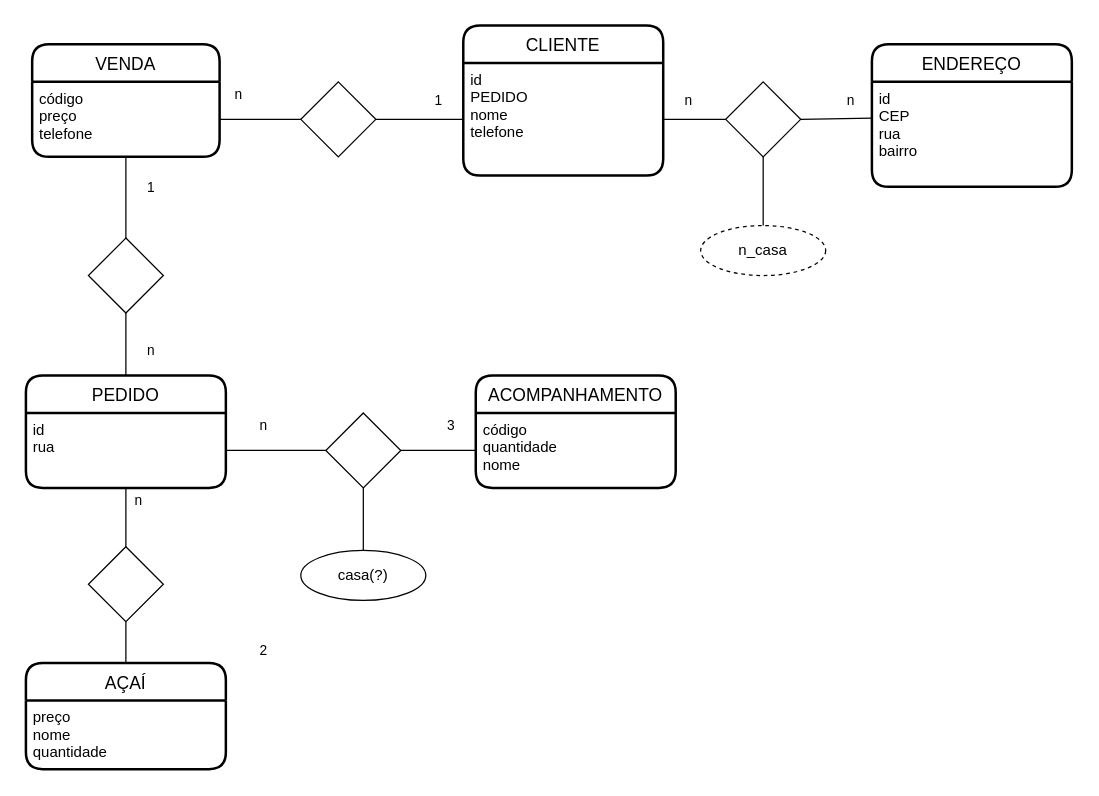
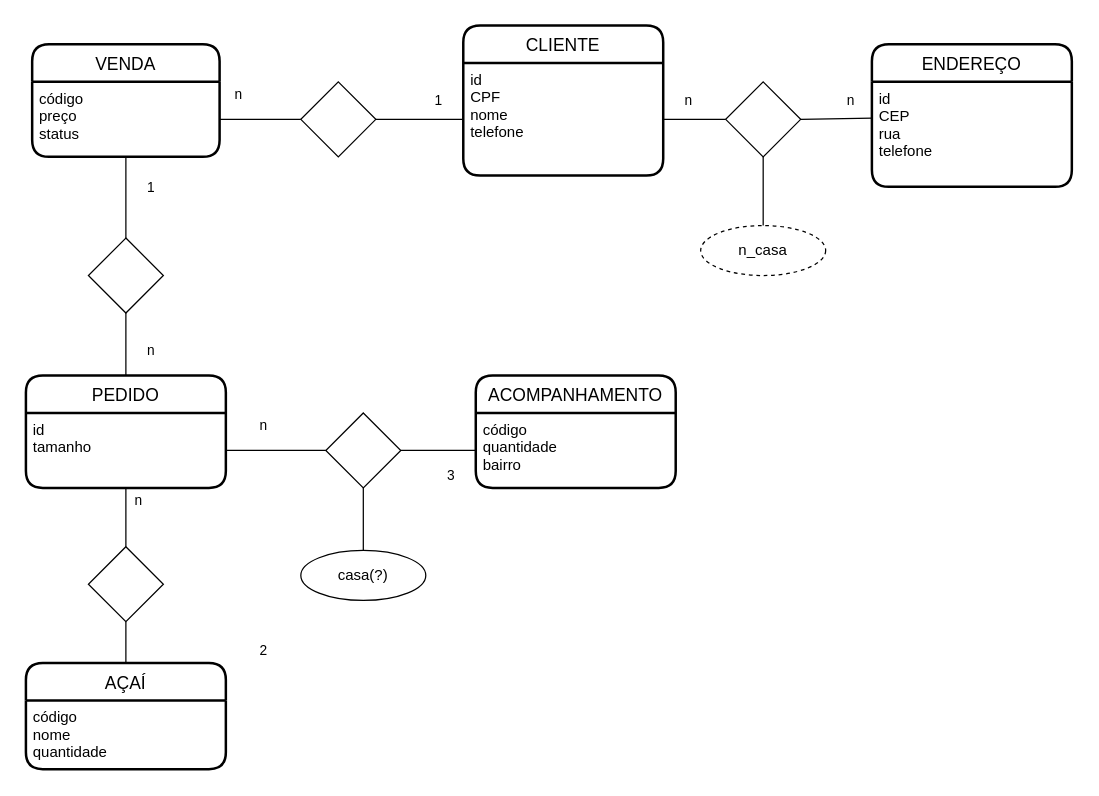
  <mxCell id="0" />
  <mxCell id="1" parent="0" />
  <mxCell id="2" value="VENDA" style="swimlane;childLayout=stackLayout;horizontal=1;startSize=30;horizontalStack=0;rounded=1;fontSize=14;fontStyle=0;strokeWidth=2;resizeParent=0;resizeLast=1;shadow=0;dashed=0;align=center;" vertex="1" parent="1"><mxGeometry x="25" y="35" width="150" height="90" as="geometry" /></mxCell>
- <mxCell id="3" value="código&#10;preço&#10;telefone" style="align=left;strokeColor=none;fillColor=none;spacingLeft=4;fontSize=12;verticalAlign=top;resizable=0;rotatable=0;part=1;" vertex="1" parent="2"><mxGeometry y="30" width="150" height="60" as="geometry" /></mxCell>
+ <mxCell id="3" value="código&#10;preço&#10;status" style="align=left;strokeColor=none;fillColor=none;spacingLeft=4;fontSize=12;verticalAlign=top;resizable=0;rotatable=0;part=1;" vertex="1" parent="2"><mxGeometry y="30" width="150" height="60" as="geometry" /></mxCell>
  <mxCell id="4" value="PEDIDO" style="swimlane;childLayout=stackLayout;horizontal=1;startSize=30;horizontalStack=0;rounded=1;fontSize=14;fontStyle=0;strokeWidth=2;resizeParent=0;resizeLast=1;shadow=0;dashed=0;align=center;" vertex="1" parent="1"><mxGeometry x="20" y="300" width="160" height="90" as="geometry" /></mxCell>
- <mxCell id="5" value="id&#10;rua" style="align=left;strokeColor=none;fillColor=none;spacingLeft=4;fontSize=12;verticalAlign=top;resizable=0;rotatable=0;part=1;" vertex="1" parent="4"><mxGeometry y="30" width="160" height="60" as="geometry" /></mxCell>
+ <mxCell id="5" value="id&#10;tamanho" style="align=left;strokeColor=none;fillColor=none;spacingLeft=4;fontSize=12;verticalAlign=top;resizable=0;rotatable=0;part=1;" vertex="1" parent="4"><mxGeometry y="30" width="160" height="60" as="geometry" /></mxCell>
  <mxCell id="6" value="ACOMPANHAMENTO" style="swimlane;childLayout=stackLayout;horizontal=1;startSize=30;horizontalStack=0;rounded=1;fontSize=14;fontStyle=0;strokeWidth=2;resizeParent=0;resizeLast=1;shadow=0;dashed=0;align=center;" vertex="1" parent="1"><mxGeometry x="380" y="300" width="160" height="90" as="geometry" /></mxCell>
- <mxCell id="7" value="código&#10;quantidade&#10;nome" style="align=left;strokeColor=none;fillColor=none;spacingLeft=4;fontSize=12;verticalAlign=top;resizable=0;rotatable=0;part=1;" vertex="1" parent="6"><mxGeometry y="30" width="160" height="60" as="geometry" /></mxCell>
+ <mxCell id="7" value="código&#10;quantidade&#10;bairro" style="align=left;strokeColor=none;fillColor=none;spacingLeft=4;fontSize=12;verticalAlign=top;resizable=0;rotatable=0;part=1;" vertex="1" parent="6"><mxGeometry y="30" width="160" height="60" as="geometry" /></mxCell>
  <mxCell id="8" value="CLIENTE" style="swimlane;childLayout=stackLayout;horizontal=1;startSize=30;horizontalStack=0;rounded=1;fontSize=14;fontStyle=0;strokeWidth=2;resizeParent=0;resizeLast=1;shadow=0;dashed=0;align=center;" vertex="1" parent="1"><mxGeometry x="370" y="20" width="160" height="120" as="geometry" /></mxCell>
- <mxCell id="9" value="id&#10;PEDIDO&#10;nome&#10;telefone" style="align=left;strokeColor=none;fillColor=none;spacingLeft=4;fontSize=12;verticalAlign=top;resizable=0;rotatable=0;part=1;" vertex="1" parent="8"><mxGeometry y="30" width="160" height="90" as="geometry" /></mxCell>
+ <mxCell id="9" value="id&#10;CPF&#10;nome&#10;telefone" style="align=left;strokeColor=none;fillColor=none;spacingLeft=4;fontSize=12;verticalAlign=top;resizable=0;rotatable=0;part=1;" vertex="1" parent="8"><mxGeometry y="30" width="160" height="90" as="geometry" /></mxCell>
  <mxCell id="10" value="ENDEREÇO" style="swimlane;childLayout=stackLayout;horizontal=1;startSize=30;horizontalStack=0;rounded=1;fontSize=14;fontStyle=0;strokeWidth=2;resizeParent=0;resizeLast=1;shadow=0;dashed=0;align=center;" vertex="1" parent="1"><mxGeometry x="697" y="35" width="160" height="114" as="geometry" /></mxCell>
- <mxCell id="11" value="id&#10;CEP&#10;rua&#10;bairro" style="align=left;strokeColor=none;fillColor=none;spacingLeft=4;fontSize=12;verticalAlign=top;resizable=0;rotatable=0;part=1;" vertex="1" parent="10"><mxGeometry y="30" width="160" height="84" as="geometry" /></mxCell>
+ <mxCell id="11" value="id&#10;CEP&#10;rua&#10;telefone" style="align=left;strokeColor=none;fillColor=none;spacingLeft=4;fontSize=12;verticalAlign=top;resizable=0;rotatable=0;part=1;" vertex="1" parent="10"><mxGeometry y="30" width="160" height="84" as="geometry" /></mxCell>
  <mxCell id="12" value="" style="shape=rhombus;perimeter=rhombusPerimeter;whiteSpace=wrap;html=1;align=center;" vertex="1" parent="1"><mxGeometry x="70" y="190" width="60" height="60" as="geometry" /></mxCell>
  <mxCell id="13" value="" style="shape=rhombus;perimeter=rhombusPerimeter;whiteSpace=wrap;html=1;align=center;" vertex="1" parent="1"><mxGeometry x="580" y="65" width="60" height="60" as="geometry" /></mxCell>
  <mxCell id="14" value="" style="shape=rhombus;perimeter=rhombusPerimeter;whiteSpace=wrap;html=1;align=center;" vertex="1" parent="1"><mxGeometry x="260" y="330" width="60" height="60" as="geometry" /></mxCell>
  <mxCell id="15" value="casa(?)" style="ellipse;whiteSpace=wrap;html=1;align=center;" vertex="1" parent="1"><mxGeometry x="240" y="440" width="100" height="40" as="geometry" /></mxCell>
  <mxCell id="16" value="AÇAÍ" style="swimlane;childLayout=stackLayout;horizontal=1;startSize=30;horizontalStack=0;rounded=1;fontSize=14;fontStyle=0;strokeWidth=2;resizeParent=0;resizeLast=1;shadow=0;dashed=0;align=center;fontFamily=Helvetica;fontColor=default;" vertex="1" parent="1"><mxGeometry x="20" y="530" width="160" height="85" as="geometry" /></mxCell>
- <mxCell id="17" value="preço&#10;nome&#10;quantidade" style="align=left;strokeColor=none;fillColor=none;spacingLeft=4;fontSize=12;verticalAlign=top;resizable=0;rotatable=0;part=1;fontFamily=Helvetica;fontColor=default;" vertex="1" parent="16"><mxGeometry y="30" width="160" height="55" as="geometry" /></mxCell>
+ <mxCell id="17" value="código&#10;nome&#10;quantidade" style="align=left;strokeColor=none;fillColor=none;spacingLeft=4;fontSize=12;verticalAlign=top;resizable=0;rotatable=0;part=1;fontFamily=Helvetica;fontColor=default;" vertex="1" parent="16"><mxGeometry y="30" width="160" height="55" as="geometry" /></mxCell>
  <mxCell id="18" value="" style="shape=rhombus;perimeter=rhombusPerimeter;whiteSpace=wrap;html=1;align=center;" vertex="1" parent="1"><mxGeometry x="70" y="437" width="60" height="60" as="geometry" /></mxCell>
  <mxCell id="19" value="n" style="text;html=1;align=center;verticalAlign=middle;resizable=0;points=[];autosize=1;strokeColor=none;fillColor=none;fontSize=11;fontFamily=Helvetica;fontColor=default;" vertex="1" parent="1"><mxGeometry x="100" y="390" width="20" height="20" as="geometry" /></mxCell>
  <mxCell id="20" value="2" style="text;html=1;align=center;verticalAlign=middle;resizable=0;points=[];autosize=1;strokeColor=none;fillColor=none;fontSize=11;fontFamily=Helvetica;fontColor=default;" vertex="1" parent="1"><mxGeometry x="200" y="510" width="20" height="20" as="geometry" /></mxCell>
  <mxCell id="21" style="edgeStyle=none;shape=connector;rounded=0;orthogonalLoop=1;jettySize=auto;html=1;entryX=0.5;entryY=1;entryDx=0;entryDy=0;labelBackgroundColor=default;fontFamily=Helvetica;fontSize=11;fontColor=default;endArrow=classic;strokeColor=default;" edge="1" parent="1" source="18" target="18"><mxGeometry relative="1" as="geometry" /></mxCell>
  <mxCell id="22" value="" style="endArrow=none;html=1;rounded=0;labelBackgroundColor=default;fontFamily=Helvetica;fontSize=11;fontColor=default;strokeColor=default;shape=connector;entryX=0.5;entryY=0;entryDx=0;entryDy=0;exitX=0.5;exitY=1;exitDx=0;exitDy=0;" edge="1" parent="1" source="18" target="16"><mxGeometry relative="1" as="geometry"><mxPoint x="150" y="510" as="sourcePoint" /><mxPoint x="290" y="490" as="targetPoint" /></mxGeometry></mxCell>
  <mxCell id="23" value="" style="endArrow=none;html=1;rounded=0;labelBackgroundColor=default;fontFamily=Helvetica;fontSize=11;fontColor=default;strokeColor=default;shape=connector;entryX=0.5;entryY=0;entryDx=0;entryDy=0;" edge="1" parent="1" source="5" target="18"><mxGeometry relative="1" as="geometry"><mxPoint x="130" y="450" as="sourcePoint" /><mxPoint x="130" y="500" as="targetPoint" /><Array as="points" /></mxGeometry></mxCell>
  <mxCell id="24" value="" style="endArrow=none;html=1;rounded=0;labelBackgroundColor=default;fontFamily=Helvetica;fontSize=11;fontColor=default;strokeColor=default;shape=connector;exitX=0.5;exitY=1;exitDx=0;exitDy=0;entryX=0.5;entryY=0;entryDx=0;entryDy=0;" edge="1" parent="1" source="12" target="4"><mxGeometry relative="1" as="geometry"><mxPoint x="100" y="260" as="sourcePoint" /><mxPoint x="280" y="270" as="targetPoint" /></mxGeometry></mxCell>
  <mxCell id="25" value="" style="endArrow=none;html=1;rounded=0;labelBackgroundColor=default;fontFamily=Helvetica;fontSize=11;fontColor=default;strokeColor=default;shape=connector;exitX=0.5;exitY=1;exitDx=0;exitDy=0;entryX=0.5;entryY=0;entryDx=0;entryDy=0;" edge="1" parent="1" source="3" target="12"><mxGeometry relative="1" as="geometry"><mxPoint x="150" y="180" as="sourcePoint" /><mxPoint x="310" y="180" as="targetPoint" /></mxGeometry></mxCell>
  <mxCell id="26" value="" style="endArrow=none;html=1;rounded=0;labelBackgroundColor=default;fontFamily=Helvetica;fontSize=11;fontColor=default;strokeColor=default;shape=connector;exitX=1;exitY=0.5;exitDx=0;exitDy=0;entryX=0;entryY=0.5;entryDx=0;entryDy=0;" edge="1" parent="1" source="3" target="27"><mxGeometry relative="1" as="geometry"><mxPoint x="160" y="200" as="sourcePoint" /><mxPoint x="240" y="120" as="targetPoint" /></mxGeometry></mxCell>
  <mxCell id="27" value="" style="shape=rhombus;perimeter=rhombusPerimeter;whiteSpace=wrap;html=1;align=center;" vertex="1" parent="1"><mxGeometry x="240" y="65" width="60" height="60" as="geometry" /></mxCell>
  <mxCell id="28" value="" style="endArrow=none;html=1;rounded=0;labelBackgroundColor=default;fontFamily=Helvetica;fontSize=11;fontColor=default;strokeColor=default;shape=connector;exitX=1;exitY=0.5;exitDx=0;exitDy=0;entryX=0;entryY=0.5;entryDx=0;entryDy=0;" edge="1" parent="1" source="27" target="9"><mxGeometry relative="1" as="geometry"><mxPoint x="320" y="95" as="sourcePoint" /><mxPoint x="340" y="200" as="targetPoint" /></mxGeometry></mxCell>
  <mxCell id="29" value="" style="endArrow=none;html=1;rounded=0;labelBackgroundColor=default;fontFamily=Helvetica;fontSize=11;fontColor=default;strokeColor=default;shape=connector;entryX=0;entryY=0.5;entryDx=0;entryDy=0;exitX=1;exitY=0.5;exitDx=0;exitDy=0;" edge="1" parent="1" source="9" target="13"><mxGeometry relative="1" as="geometry"><mxPoint x="520" y="140" as="sourcePoint" /><mxPoint x="720" y="140" as="targetPoint" /></mxGeometry></mxCell>
  <mxCell id="30" value="" style="endArrow=none;html=1;rounded=0;labelBackgroundColor=default;fontFamily=Helvetica;fontSize=11;fontColor=default;strokeColor=default;shape=connector;exitX=1;exitY=0.5;exitDx=0;exitDy=0;entryX=0.002;entryY=0.346;entryDx=0;entryDy=0;entryPerimeter=0;" edge="1" parent="1" source="13" target="11"><mxGeometry relative="1" as="geometry"><mxPoint x="560" y="140" as="sourcePoint" /><mxPoint x="720" y="140" as="targetPoint" /></mxGeometry></mxCell>
  <mxCell id="31" value="" style="endArrow=none;html=1;rounded=0;labelBackgroundColor=default;fontFamily=Helvetica;fontSize=11;fontColor=default;strokeColor=default;shape=connector;exitX=1;exitY=0.5;exitDx=0;exitDy=0;entryX=0;entryY=0.5;entryDx=0;entryDy=0;" edge="1" parent="1" source="5" target="14"><mxGeometry relative="1" as="geometry"><mxPoint x="650" y="320" as="sourcePoint" /><mxPoint x="220" y="410" as="targetPoint" /></mxGeometry></mxCell>
  <mxCell id="32" value="" style="endArrow=none;html=1;rounded=0;labelBackgroundColor=default;fontFamily=Helvetica;fontSize=11;fontColor=default;strokeColor=default;shape=connector;exitX=1;exitY=0.5;exitDx=0;exitDy=0;entryX=0;entryY=0.5;entryDx=0;entryDy=0;" edge="1" parent="1" source="14" target="7"><mxGeometry relative="1" as="geometry"><mxPoint x="650" y="320" as="sourcePoint" /><mxPoint x="810" y="320" as="targetPoint" /></mxGeometry></mxCell>
  <mxCell id="33" value="" style="endArrow=none;html=1;rounded=0;labelBackgroundColor=default;fontFamily=Helvetica;fontSize=11;fontColor=default;strokeColor=default;shape=connector;entryX=0.5;entryY=0;entryDx=0;entryDy=0;exitX=0.5;exitY=1;exitDx=0;exitDy=0;" edge="1" parent="1" source="14" target="15"><mxGeometry relative="1" as="geometry"><mxPoint x="650" y="320" as="sourcePoint" /><mxPoint x="810" y="320" as="targetPoint" /></mxGeometry></mxCell>
  <mxCell id="34" value="1" style="text;html=1;align=center;verticalAlign=middle;resizable=0;points=[];autosize=1;strokeColor=none;fillColor=none;fontSize=11;fontFamily=Helvetica;fontColor=default;" vertex="1" parent="1"><mxGeometry x="110" y="140" width="20" height="20" as="geometry" /></mxCell>
  <mxCell id="35" value="n" style="text;html=1;align=center;verticalAlign=middle;resizable=0;points=[];autosize=1;strokeColor=none;fillColor=none;fontSize=11;fontFamily=Helvetica;fontColor=default;" vertex="1" parent="1"><mxGeometry x="110" y="270" width="20" height="20" as="geometry" /></mxCell>
  <mxCell id="36" value="n" style="text;html=1;align=center;verticalAlign=middle;resizable=0;points=[];autosize=1;strokeColor=none;fillColor=none;fontSize=11;fontFamily=Helvetica;fontColor=default;" vertex="1" parent="1"><mxGeometry x="180" y="65" width="20" height="20" as="geometry" /></mxCell>
  <mxCell id="37" value="1" style="text;html=1;align=center;verticalAlign=middle;resizable=0;points=[];autosize=1;strokeColor=none;fillColor=none;fontSize=11;fontFamily=Helvetica;fontColor=default;" vertex="1" parent="1"><mxGeometry x="340" y="70" width="20" height="20" as="geometry" /></mxCell>
  <mxCell id="38" value="n" style="text;html=1;align=center;verticalAlign=middle;resizable=0;points=[];autosize=1;strokeColor=none;fillColor=none;fontSize=11;fontFamily=Helvetica;fontColor=default;" vertex="1" parent="1"><mxGeometry x="540" y="70" width="20" height="20" as="geometry" /></mxCell>
  <mxCell id="39" value="n" style="text;html=1;align=center;verticalAlign=middle;resizable=0;points=[];autosize=1;strokeColor=none;fillColor=none;fontSize=11;fontFamily=Helvetica;fontColor=default;" vertex="1" parent="1"><mxGeometry x="670" y="70" width="20" height="20" as="geometry" /></mxCell>
  <mxCell id="40" value="n" style="text;html=1;align=center;verticalAlign=middle;resizable=0;points=[];autosize=1;strokeColor=none;fillColor=none;fontSize=11;fontFamily=Helvetica;fontColor=default;" vertex="1" parent="1"><mxGeometry x="200" y="330" width="20" height="20" as="geometry" /></mxCell>
- <mxCell id="41" value="3" style="text;html=1;align=center;verticalAlign=middle;resizable=0;points=[];autosize=1;strokeColor=none;fillColor=none;fontSize=11;fontFamily=Helvetica;fontColor=default;" vertex="1" parent="1"><mxGeometry x="350" y="330" width="20" height="20" as="geometry" /></mxCell>
+ <mxCell id="41" value="3" style="text;html=1;align=center;verticalAlign=middle;resizable=0;points=[];autosize=1;strokeColor=none;fillColor=none;fontSize=11;fontFamily=Helvetica;fontColor=default;" vertex="1" parent="1"><mxGeometry x="350" y="370" width="20" height="20" as="geometry" /></mxCell>
  <mxCell id="42" value="n_casa" style="ellipse;whiteSpace=wrap;html=1;align=center;dashed=1;" vertex="1" parent="1"><mxGeometry x="560" y="180" width="100" height="40" as="geometry" /></mxCell>
  <mxCell id="43" value="" style="endArrow=none;html=1;rounded=0;labelBackgroundColor=default;fontFamily=Helvetica;fontSize=11;fontColor=default;strokeColor=default;shape=connector;entryX=0.5;entryY=0;entryDx=0;entryDy=0;exitX=0.5;exitY=1;exitDx=0;exitDy=0;" edge="1" parent="1" source="13" target="42"><mxGeometry relative="1" as="geometry"><mxPoint x="300" y="400" as="sourcePoint" /><mxPoint x="300" y="450" as="targetPoint" /></mxGeometry></mxCell>
